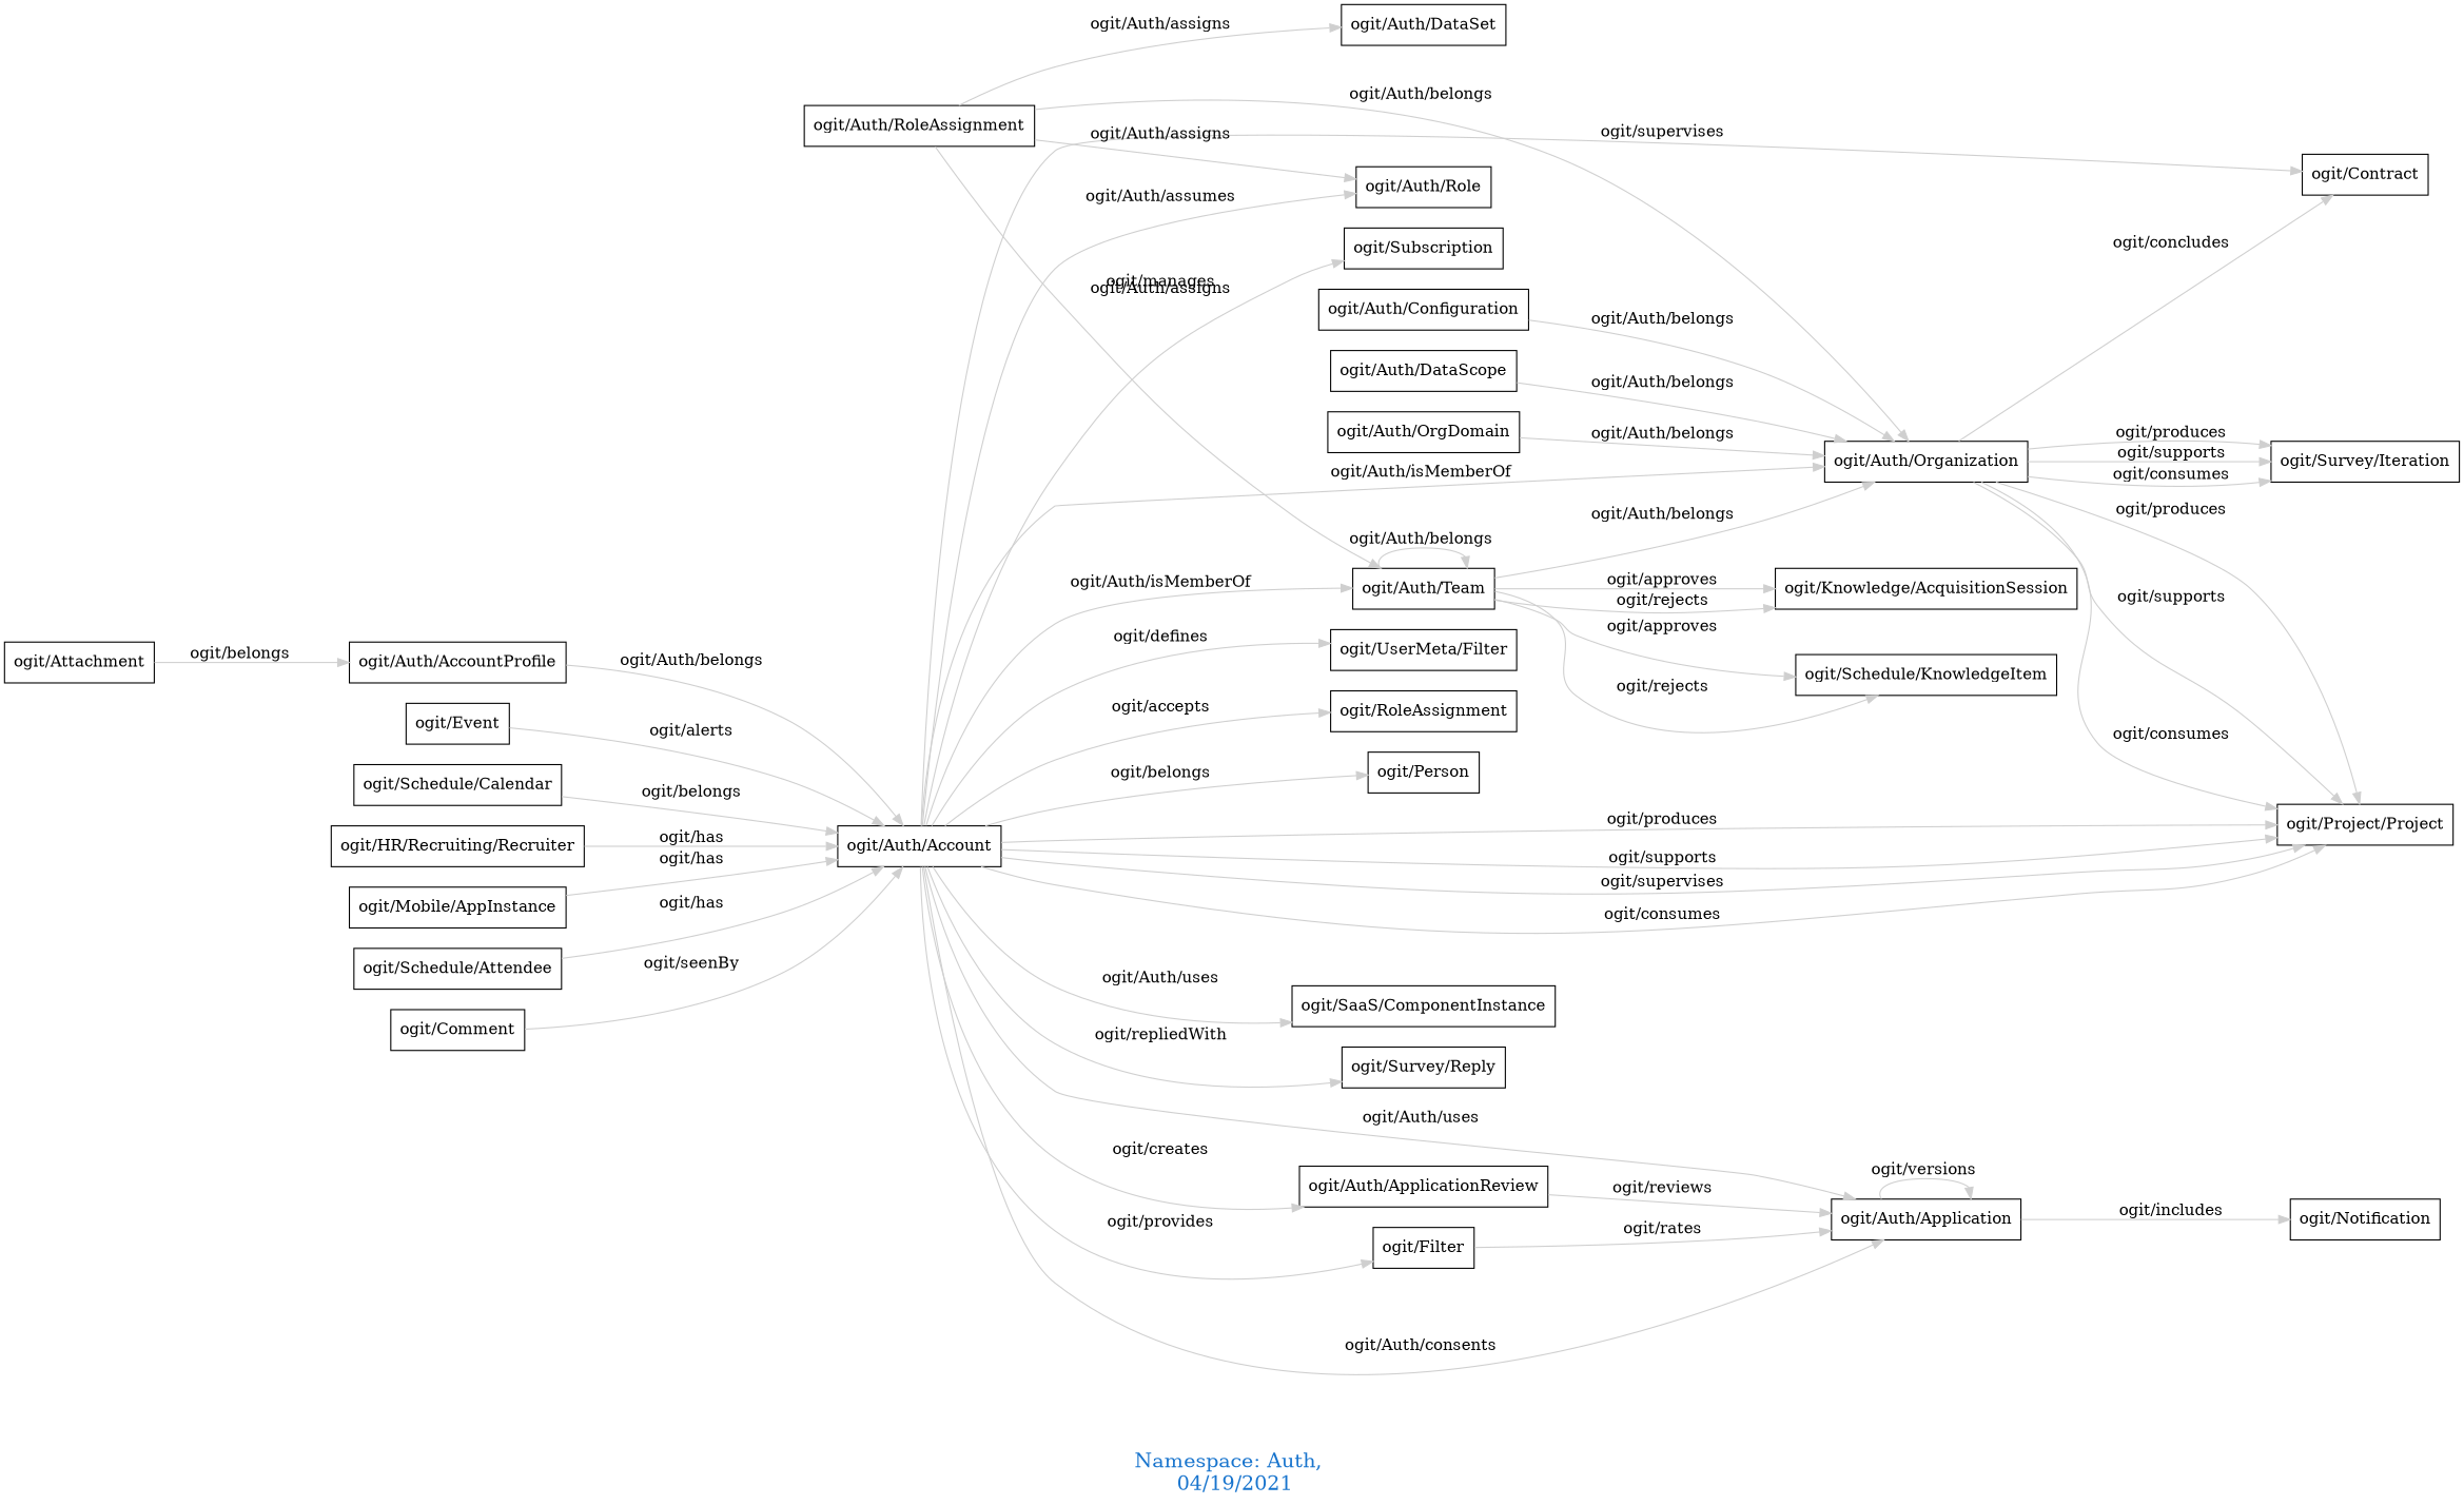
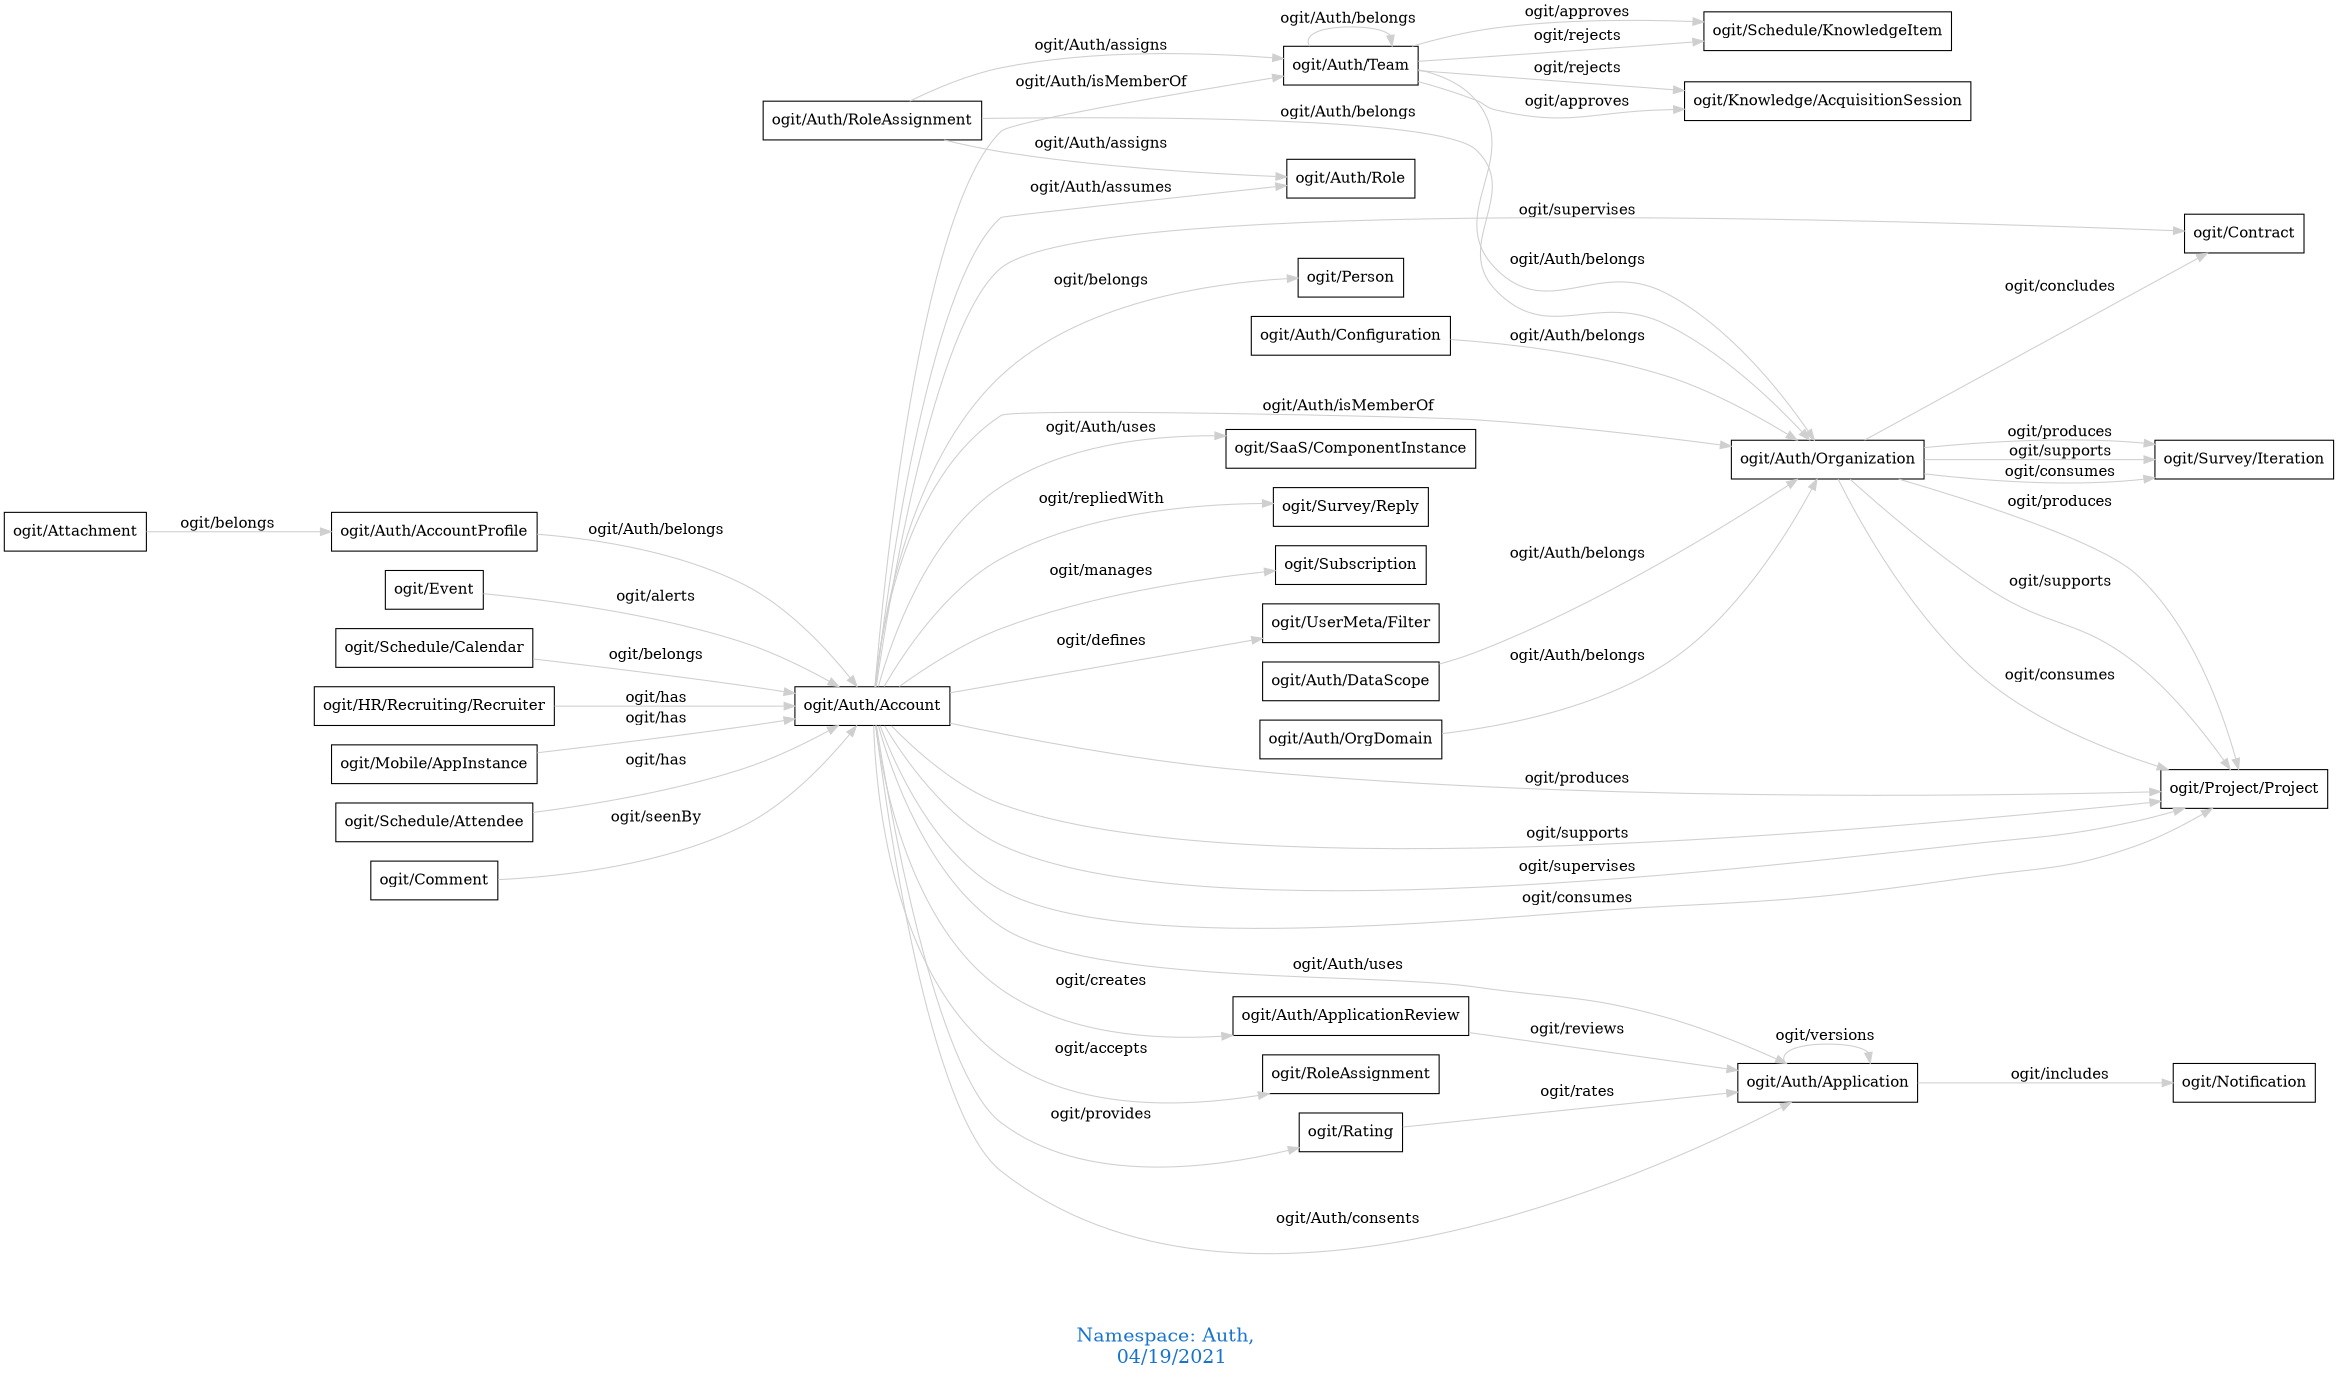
  digraph {
    fontcolor=dodgerblue3
    fontname="DejaVu Serif"
    fontsize=18
    label="\n\n\nNamespace: Auth, \n 04/19/2021"
    rankdir=LR
    node [fontname="DejaVu Serif" shape=polygon]
    edge [color=gray81 fontname="DejaVu Serif"]
    "ogit/Auth/Account"
    "ogit/Subscription"
    "ogit/UserMeta/Filter"
    "ogit/Auth/Organization"
    "ogit/Auth/Team"
    "ogit/Contract"
    "ogit/Project/Project"
    "ogit/Auth/Application"
    "ogit/Auth/Role"
    n10 [label="ogit/RoleAssignment"]
    "ogit/Auth/ApplicationReview"
-   "ogit/Rating" [label="ogit/Filter"]
+   "ogit/Rating"
    "ogit/Person"
    "ogit/SaaS/ComponentInstance"
    "ogit/Survey/Reply"
    "ogit/Survey/Iteration"
    "ogit/Knowledge/AcquisitionSession"
    n18 [label="ogit/Schedule/KnowledgeItem"]
    "ogit/Notification"
    "ogit/Auth/AccountProfile"
    "ogit/Auth/Configuration"
    "ogit/Auth/DataScope"
    "ogit/Auth/OrgDomain"
    "ogit/Auth/RoleAssignment"
-   "ogit/Auth/DataSet"
    "ogit/Event"
    "ogit/Schedule/Calendar"
    "ogit/Attachment"
    "ogit/HR/Recruiting/Recruiter"
    "ogit/Mobile/AppInstance"
    "ogit/Schedule/Attendee"
    "ogit/Comment"
    "ogit/Auth/Account" -> "ogit/Subscription" [label="   ogit/manages    "]
    "ogit/Auth/Account" -> "ogit/UserMeta/Filter" [label="   ogit/defines    "]
    "ogit/Auth/Account" -> "ogit/Auth/Organization" [label="   ogit/Auth/isMemberOf    "]
    "ogit/Auth/Account" -> "ogit/Auth/Team" [label="   ogit/Auth/isMemberOf    "]
    "ogit/Auth/Account" -> "ogit/Contract" [label="   ogit/supervises    "]
    "ogit/Auth/Account" -> "ogit/Project/Project" [label="   ogit/supports    "]
    "ogit/Auth/Account" -> "ogit/Project/Project" [label="   ogit/supervises    "]
    "ogit/Auth/Account" -> "ogit/Project/Project" [label="   ogit/consumes    "]
    "ogit/Auth/Account" -> "ogit/Project/Project" [label="   ogit/produces    "]
    "ogit/Auth/Account" -> "ogit/Auth/Application" [label="   ogit/Auth/consents    "]
    "ogit/Auth/Account" -> "ogit/Auth/Application" [label="   ogit/Auth/uses    "]
    "ogit/Auth/Account" -> "ogit/Auth/Role" [label="   ogit/Auth/assumes    "]
    "ogit/Auth/Account" -> n10 [label="   ogit/accepts    "]
    "ogit/Auth/Account" -> "ogit/Auth/ApplicationReview" [label="   ogit/creates    "]
    "ogit/Auth/Account" -> "ogit/Rating" [label="   ogit/provides    "]
    "ogit/Auth/Account" -> "ogit/Person" [label="   ogit/belongs    "]
    "ogit/Auth/Account" -> "ogit/SaaS/ComponentInstance" [label="   ogit/Auth/uses    "]
    "ogit/Auth/Account" -> "ogit/Survey/Reply" [label="   ogit/repliedWith    "]
    "ogit/Auth/Organization" -> "ogit/Contract" [label="   ogit/concludes    "]
    "ogit/Auth/Organization" -> "ogit/Project/Project" [label="   ogit/supports    "]
    "ogit/Auth/Organization" -> "ogit/Project/Project" [label="   ogit/consumes    "]
    "ogit/Auth/Organization" -> "ogit/Project/Project" [label="   ogit/produces    "]
    "ogit/Auth/Organization" -> "ogit/Survey/Iteration" [label="   ogit/supports    "]
    "ogit/Auth/Organization" -> "ogit/Survey/Iteration" [label="   ogit/consumes    "]
    "ogit/Auth/Organization" -> "ogit/Survey/Iteration" [label="   ogit/produces    "]
    "ogit/Auth/Team" -> "ogit/Auth/Organization" [label="   ogit/Auth/belongs    "]
    "ogit/Auth/Team" -> "ogit/Auth/Team" [label="   ogit/Auth/belongs    "]
    "ogit/Auth/Team" -> "ogit/Knowledge/AcquisitionSession" [label="   ogit/rejects    "]
    "ogit/Auth/Team" -> "ogit/Knowledge/AcquisitionSession" [label="   ogit/approves    "]
    "ogit/Auth/Team" -> n18 [label="   ogit/rejects    "]
    "ogit/Auth/Team" -> n18 [label="   ogit/approves    "]
    "ogit/Auth/Application" -> "ogit/Auth/Application" [label="   ogit/versions    "]
    "ogit/Auth/Application" -> "ogit/Notification" [label="   ogit/includes    "]
    "ogit/Auth/ApplicationReview" -> "ogit/Auth/Application" [label="   ogit/reviews    "]
    "ogit/Rating" -> "ogit/Auth/Application" [label="   ogit/rates    "]
    "ogit/Auth/AccountProfile" -> "ogit/Auth/Account" [label="   ogit/Auth/belongs    "]
    "ogit/Auth/Configuration" -> "ogit/Auth/Organization" [label="   ogit/Auth/belongs    "]
    "ogit/Auth/DataScope" -> "ogit/Auth/Organization" [label="   ogit/Auth/belongs    "]
    "ogit/Auth/OrgDomain" -> "ogit/Auth/Organization" [label="   ogit/Auth/belongs    "]
    "ogit/Auth/RoleAssignment" -> "ogit/Auth/Organization" [label="   ogit/Auth/belongs    "]
    "ogit/Auth/RoleAssignment" -> "ogit/Auth/Team" [label="   ogit/Auth/assigns    "]
    "ogit/Auth/RoleAssignment" -> "ogit/Auth/Role" [label="   ogit/Auth/assigns    "]
-   "ogit/Auth/RoleAssignment" -> "ogit/Auth/DataSet" [label="   ogit/Auth/assigns    "]
    "ogit/Event" -> "ogit/Auth/Account" [label="   ogit/alerts    "]
    "ogit/Schedule/Calendar" -> "ogit/Auth/Account" [label="   ogit/belongs    "]
    "ogit/Attachment" -> "ogit/Auth/AccountProfile" [label="   ogit/belongs    "]
    "ogit/HR/Recruiting/Recruiter" -> "ogit/Auth/Account" [label="   ogit/has    "]
    "ogit/Mobile/AppInstance" -> "ogit/Auth/Account" [label="   ogit/has    "]
    "ogit/Schedule/Attendee" -> "ogit/Auth/Account" [label="   ogit/has    "]
    "ogit/Comment" -> "ogit/Auth/Account" [label="   ogit/seenBy    "]
  }
